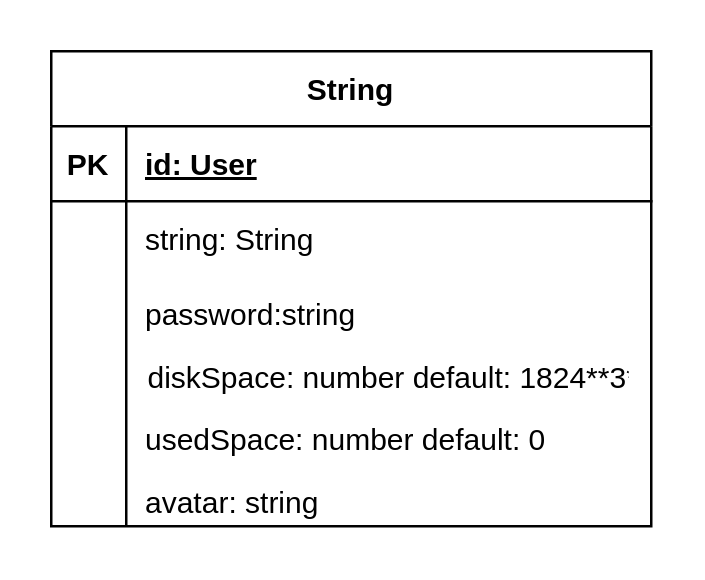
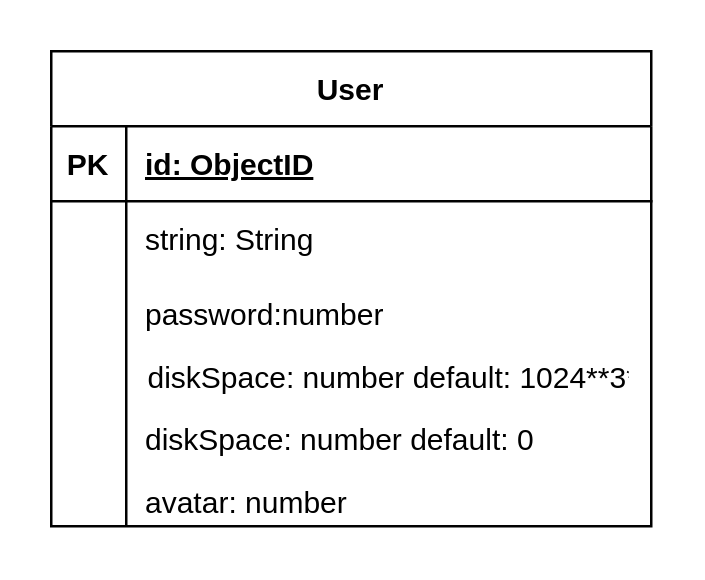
  <mxCell id="0" />
  <mxCell id="1" parent="0" />
- <mxCell id="2" value="String" style="shape=table;startSize=30;container=1;collapsible=1;childLayout=tableLayout;fixedRows=1;rowLines=0;fontStyle=1;align=center;resizeLast=1;" vertex="1" parent="1"><mxGeometry x="20" y="20" width="240" height="190" as="geometry" /></mxCell>
+ <mxCell id="2" value="User" style="shape=table;startSize=30;container=1;collapsible=1;childLayout=tableLayout;fixedRows=1;rowLines=0;fontStyle=1;align=center;resizeLast=1;" vertex="1" parent="1"><mxGeometry x="20" y="20" width="240" height="190" as="geometry" /></mxCell>
  <mxCell id="3" value="" style="shape=tableRow;horizontal=0;startSize=0;swimlaneHead=0;swimlaneBody=0;fillColor=none;collapsible=0;dropTarget=0;points=[[0,0.5],[1,0.5]];portConstraint=eastwest;top=0;left=0;right=0;bottom=1;" vertex="1" parent="2"><mxGeometry y="30" width="240" height="30" as="geometry" /></mxCell>
  <mxCell id="4" value="PK" style="shape=partialRectangle;connectable=0;fillColor=none;top=0;left=0;bottom=0;right=0;fontStyle=1;overflow=hidden;" vertex="1" parent="3"><mxGeometry width="30" height="30" as="geometry"><mxRectangle width="30" height="30" as="alternateBounds" /></mxGeometry></mxCell>
- <mxCell id="5" value="id: User" style="shape=partialRectangle;connectable=0;fillColor=none;top=0;left=0;bottom=0;right=0;align=left;spacingLeft=6;fontStyle=5;overflow=hidden;" vertex="1" parent="3"><mxGeometry x="30" width="210" height="30" as="geometry"><mxRectangle width="210" height="30" as="alternateBounds" /></mxGeometry></mxCell>
+ <mxCell id="5" value="id: ObjectID" style="shape=partialRectangle;connectable=0;fillColor=none;top=0;left=0;bottom=0;right=0;align=left;spacingLeft=6;fontStyle=5;overflow=hidden;" vertex="1" parent="3"><mxGeometry x="30" width="210" height="30" as="geometry"><mxRectangle width="210" height="30" as="alternateBounds" /></mxGeometry></mxCell>
  <mxCell id="6" value="" style="shape=tableRow;horizontal=0;startSize=0;swimlaneHead=0;swimlaneBody=0;fillColor=none;collapsible=0;dropTarget=0;points=[[0,0.5],[1,0.5]];portConstraint=eastwest;top=0;left=0;right=0;bottom=0;" vertex="1" parent="2"><mxGeometry y="60" width="240" height="30" as="geometry" /></mxCell>
  <mxCell id="7" value="" style="shape=partialRectangle;connectable=0;fillColor=none;top=0;left=0;bottom=0;right=0;editable=1;overflow=hidden;" vertex="1" parent="6"><mxGeometry width="30" height="30" as="geometry"><mxRectangle width="30" height="30" as="alternateBounds" /></mxGeometry></mxCell>
  <mxCell id="8" value="string: String" style="shape=partialRectangle;connectable=0;fillColor=none;top=0;left=0;bottom=0;right=0;align=left;spacingLeft=6;overflow=hidden;" vertex="1" parent="6"><mxGeometry x="30" width="210" height="30" as="geometry"><mxRectangle width="210" height="30" as="alternateBounds" /></mxGeometry></mxCell>
  <mxCell id="9" value="" style="shape=tableRow;horizontal=0;startSize=0;swimlaneHead=0;swimlaneBody=0;fillColor=none;collapsible=0;dropTarget=0;points=[[0,0.5],[1,0.5]];portConstraint=eastwest;top=0;left=0;right=0;bottom=0;" vertex="1" parent="2"><mxGeometry y="90" width="240" height="30" as="geometry" /></mxCell>
  <mxCell id="10" value="" style="shape=partialRectangle;connectable=0;fillColor=none;top=0;left=0;bottom=0;right=0;editable=1;overflow=hidden;" vertex="1" parent="9"><mxGeometry width="30" height="30" as="geometry"><mxRectangle width="30" height="30" as="alternateBounds" /></mxGeometry></mxCell>
- <mxCell id="11" value="password:string" style="shape=partialRectangle;connectable=0;fillColor=none;top=0;left=0;bottom=0;right=0;align=left;spacingLeft=6;overflow=hidden;" vertex="1" parent="9"><mxGeometry x="30" width="210" height="30" as="geometry"><mxRectangle width="210" height="30" as="alternateBounds" /></mxGeometry></mxCell>
+ <mxCell id="11" value="password:number" style="shape=partialRectangle;connectable=0;fillColor=none;top=0;left=0;bottom=0;right=0;align=left;spacingLeft=6;overflow=hidden;" vertex="1" parent="9"><mxGeometry x="30" width="210" height="30" as="geometry"><mxRectangle width="210" height="30" as="alternateBounds" /></mxGeometry></mxCell>
  <mxCell id="12" value="" style="shape=tableRow;horizontal=0;startSize=0;swimlaneHead=0;swimlaneBody=0;fillColor=none;collapsible=0;dropTarget=0;points=[[0,0.5],[1,0.5]];portConstraint=eastwest;top=0;left=0;right=0;bottom=0;" vertex="1" parent="2"><mxGeometry y="120" width="240" height="70" as="geometry" /></mxCell>
  <mxCell id="13" value="" style="shape=partialRectangle;connectable=0;fillColor=none;top=0;left=0;bottom=0;right=0;editable=1;overflow=hidden;" vertex="1" parent="12"><mxGeometry width="30" height="70" as="geometry"><mxRectangle width="30" height="70" as="alternateBounds" /></mxGeometry></mxCell>
- <mxCell id="14" value="usedSpace: number default: 0 " style="shape=partialRectangle;connectable=0;fillColor=none;top=0;left=0;bottom=0;right=0;align=left;spacingLeft=6;overflow=hidden;" vertex="1" parent="12"><mxGeometry x="30" width="210" height="70" as="geometry"><mxRectangle width="210" height="70" as="alternateBounds" /></mxGeometry></mxCell>
+ <mxCell id="14" value="diskSpace: number default: 0 " style="shape=partialRectangle;connectable=0;fillColor=none;top=0;left=0;bottom=0;right=0;align=left;spacingLeft=6;overflow=hidden;" vertex="1" parent="12"><mxGeometry x="30" width="210" height="70" as="geometry"><mxRectangle width="210" height="70" as="alternateBounds" /></mxGeometry></mxCell>
  <mxCell id="15" value="" style="shape=tableRow;horizontal=0;startSize=0;swimlaneHead=0;swimlaneBody=0;fillColor=none;collapsible=0;dropTarget=0;points=[[0,0.5],[1,0.5]];portConstraint=eastwest;top=0;left=0;right=0;bottom=0;" vertex="1" parent="1"><mxGeometry x="20" y="160" width="180" height="20" as="geometry" /></mxCell>
  <mxCell id="16" value="" style="shape=partialRectangle;connectable=0;fillColor=none;top=0;left=0;bottom=0;right=0;editable=1;overflow=hidden;" vertex="1" parent="15"><mxGeometry width="30" height="20" as="geometry"><mxRectangle width="30" height="20" as="alternateBounds" /></mxGeometry></mxCell>
- <mxCell id="17" value="avatar: string" style="shape=partialRectangle;connectable=0;fillColor=none;top=0;left=0;bottom=0;right=0;align=left;spacingLeft=6;overflow=hidden;" vertex="1" parent="1"><mxGeometry x="50" y="190" width="150" height="20" as="geometry"><mxRectangle width="150" height="20" as="alternateBounds" /></mxGeometry></mxCell>
- <mxCell id="18" value="diskSpace: number default: 1824**3*10*" style="shape=partialRectangle;connectable=0;fillColor=none;top=0;left=0;bottom=0;right=0;align=left;spacingLeft=6;overflow=hidden;" vertex="1" parent="1"><mxGeometry x="51" y="140" width="200" height="20" as="geometry"><mxRectangle width="150" height="20" as="alternateBounds" /></mxGeometry></mxCell>
+ <mxCell id="17" value="avatar: number" style="shape=partialRectangle;connectable=0;fillColor=none;top=0;left=0;bottom=0;right=0;align=left;spacingLeft=6;overflow=hidden;" vertex="1" parent="1"><mxGeometry x="50" y="190" width="150" height="20" as="geometry"><mxRectangle width="150" height="20" as="alternateBounds" /></mxGeometry></mxCell>
+ <mxCell id="18" value="diskSpace: number default: 1024**3*10*" style="shape=partialRectangle;connectable=0;fillColor=none;top=0;left=0;bottom=0;right=0;align=left;spacingLeft=6;overflow=hidden;" vertex="1" parent="1"><mxGeometry x="51" y="140" width="200" height="20" as="geometry"><mxRectangle width="150" height="20" as="alternateBounds" /></mxGeometry></mxCell>
